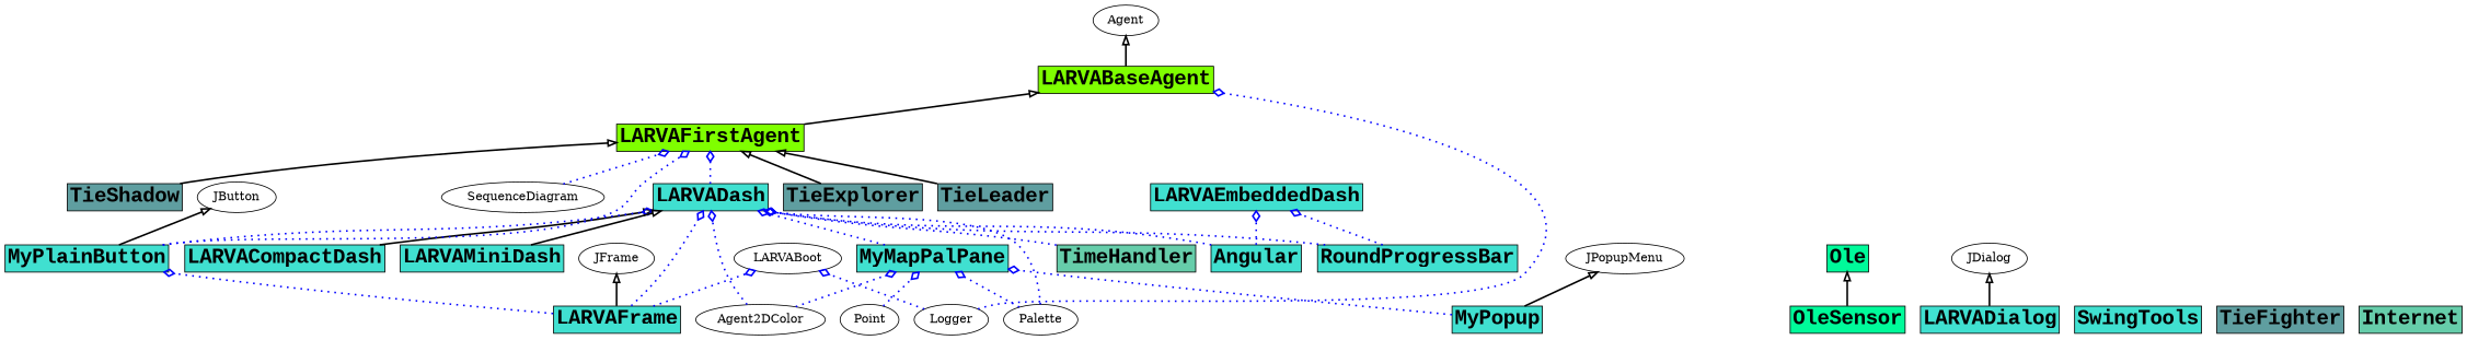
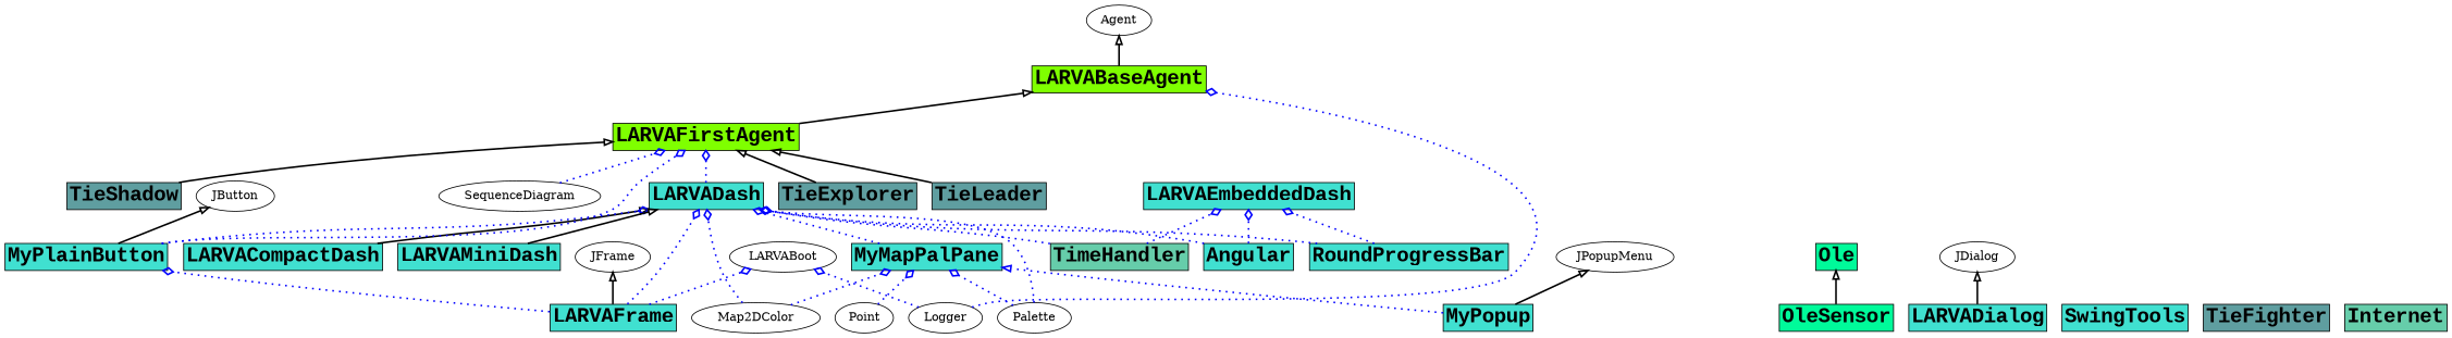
  digraph {
    rankdir=BT
    node [shape=plain]
    edge [arrowhead=odiamond color=blue penwidth=2 style=dotted]
    n1 [label=<<table border="0" cellborder="1" cellspacing="0"><tr><td bgcolor="Chartreuse"><FONT face="Courier New" POINT-SIZE= "24"><b>LARVABaseAgent</b></FONT></td></tr> </table>>]
    Agent [shape=""]
    n3 [label=<<table border="0" cellborder="1" cellspacing="0"><tr><td bgcolor="Chartreuse"><FONT face="Courier New" POINT-SIZE= "24"><b>LARVAFirstAgent</b></FONT></td></tr> </table>>]
    n4 [label=<<table border="0" cellborder="1" cellspacing="0"><tr><td bgcolor="MediumSpringGreen"><FONT face="Courier New" POINT-SIZE= "24"><b>Ole</b></FONT></td></tr> </table>>]
    n5 [label=<<table border="0" cellborder="1" cellspacing="0"><tr><td bgcolor="MediumSpringGreen"><FONT face="Courier New" POINT-SIZE= "24"><b>OleSensor</b></FONT></td></tr> </table>>]
    n6 [label=<<table border="0" cellborder="1" cellspacing="0"><tr><td bgcolor="Turquoise"><FONT face="Courier New" POINT-SIZE= "24"><b>Angular</b></FONT></td></tr> </table>>]
    n7 [label=<<table border="0" cellborder="1" cellspacing="0"><tr><td bgcolor="Turquoise"><FONT face="Courier New" POINT-SIZE= "24"><b>LARVADash</b></FONT></td></tr> </table>>]
    n8 [label=<<table border="0" cellborder="1" cellspacing="0"><tr><td bgcolor="Turquoise"><FONT face="Courier New" POINT-SIZE= "24"><b>LARVAEmbeddedDash</b></FONT></td></tr> </table>>]
    n9 [label=<<table border="0" cellborder="1" cellspacing="0"><tr><td bgcolor="Turquoise"><FONT face="Courier New" POINT-SIZE= "24"><b>LARVACompactDash</b></FONT></td></tr> </table>>]
    n10 [label=<<table border="0" cellborder="1" cellspacing="0"><tr><td bgcolor="Turquoise"><FONT face="Courier New" POINT-SIZE= "24"><b>LARVADialog</b></FONT></td></tr> </table>>]
    JDialog [shape=""]
    n12 [label=<<table border="0" cellborder="1" cellspacing="0"><tr><td bgcolor="Turquoise"><FONT face="Courier New" POINT-SIZE= "24"><b>LARVAFrame</b></FONT></td></tr> </table>>]
    n13 [label=<<table border="0" cellborder="1" cellspacing="0"><tr><td bgcolor="Turquoise"><FONT face="Courier New" POINT-SIZE= "24"><b>MyPlainButton</b></FONT></td></tr> </table>>]
    JFrame [shape=""]
    LARVABoot [shape=""]
    JButton [shape=""]
    n17 [label=<<table border="0" cellborder="1" cellspacing="0"><tr><td bgcolor="Turquoise"><FONT face="Courier New" POINT-SIZE= "24"><b>LARVAMiniDash</b></FONT></td></tr> </table>>]
    n18 [label=<<table border="0" cellborder="1" cellspacing="0"><tr><td bgcolor="Turquoise"><FONT face="Courier New" POINT-SIZE= "24"><b>MyMapPalPane</b></FONT></td></tr> </table>>]
    n19 [label=<<table border="0" cellborder="1" cellspacing="0"><tr><td bgcolor="Turquoise"><FONT face="Courier New" POINT-SIZE= "24"><b>MyPopup</b></FONT></td></tr> </table>>]
    JPopupMenu [shape=""]
    n21 [label=<<table border="0" cellborder="1" cellspacing="0"><tr><td bgcolor="Turquoise"><FONT face="Courier New" POINT-SIZE= "24"><b>RoundProgressBar</b></FONT></td></tr> </table>>]
    n22 [label=<<table border="0" cellborder="1" cellspacing="0"><tr><td bgcolor="Turquoise"><FONT face="Courier New" POINT-SIZE= "24"><b>SwingTools</b></FONT></td></tr> </table>>]
    n23 [label=<<table border="0" cellborder="1" cellspacing="0"><tr><td bgcolor="CadetBlue"><FONT face="Courier New" POINT-SIZE= "24"><b>TieExplorer</b></FONT></td></tr> </table>>]
    n24 [label=<<table border="0" cellborder="1" cellspacing="0"><tr><td bgcolor="CadetBlue"><FONT face="Courier New" POINT-SIZE= "24"><b>TieFighter</b></FONT></td></tr> </table>>]
    n25 [label=<<table border="0" cellborder="1" cellspacing="0"><tr><td bgcolor="CadetBlue"><FONT face="Courier New" POINT-SIZE= "24"><b>TieLeader</b></FONT></td></tr> </table>>]
    n26 [label=<<table border="0" cellborder="1" cellspacing="0"><tr><td bgcolor="CadetBlue"><FONT face="Courier New" POINT-SIZE= "24"><b>TieShadow</b></FONT></td></tr> </table>>]
    n27 [label=<<table border="0" cellborder="1" cellspacing="0"><tr><td bgcolor="MediumAquaMarine"><FONT face="Courier New" POINT-SIZE= "24"><b>Internet</b></FONT></td></tr> </table>>]
    n28 [label=<<table border="0" cellborder="1" cellspacing="0"><tr><td bgcolor="MediumAquaMarine"><FONT face="Courier New" POINT-SIZE= "24"><b>TimeHandler</b></FONT></td></tr> </table>>]
-   Map2DColor [label=Agent2DColor shape=""]
+   Map2DColor [shape=""]
    Palette [shape=""]
    Point [shape=""]
    Logger [shape=""]
    SequenceDiagram [shape=""]
    n1 -> Agent [arrowhead=onormal color=black style=""]
    n3 -> n1 [arrowhead=onormal color=black style=""]
    n5 -> n4 [arrowhead=onormal color=black style=""]
    n6 -> n7
    n6 -> n8
    n7 -> n3
    n9 -> n7 [arrowhead=onormal color=black style=""]
    n10 -> JDialog [arrowhead=onormal color=black style=""]
    n12 -> n7
    n12 -> n13
    n12 -> JFrame [arrowhead=onormal color=black style=""]
    n12 -> LARVABoot
    n13 -> n3
    n13 -> n7
    n13 -> JButton [arrowhead=onormal color=black style=""]
    n17 -> n7 [arrowhead=onormal color=black style=""]
    n18 -> n7
-   n19 -> n18
+   n19 -> n18 [arrowhead=onormal]
    n19 -> JPopupMenu [arrowhead=onormal color=black style=""]
    n21 -> n7
    n21 -> n8
    n23 -> n3 [arrowhead=onormal color=black style=""]
    n25 -> n3 [arrowhead=onormal color=black style=""]
    n26 -> n3 [arrowhead=onormal color=black style=""]
    n28 -> n7
+   n28 -> n8
    Map2DColor -> n7
    Map2DColor -> n18
    Palette -> n7
    Palette -> n18
    Point -> n18
    Logger -> n1
    Logger -> LARVABoot
    SequenceDiagram -> n3
  }
